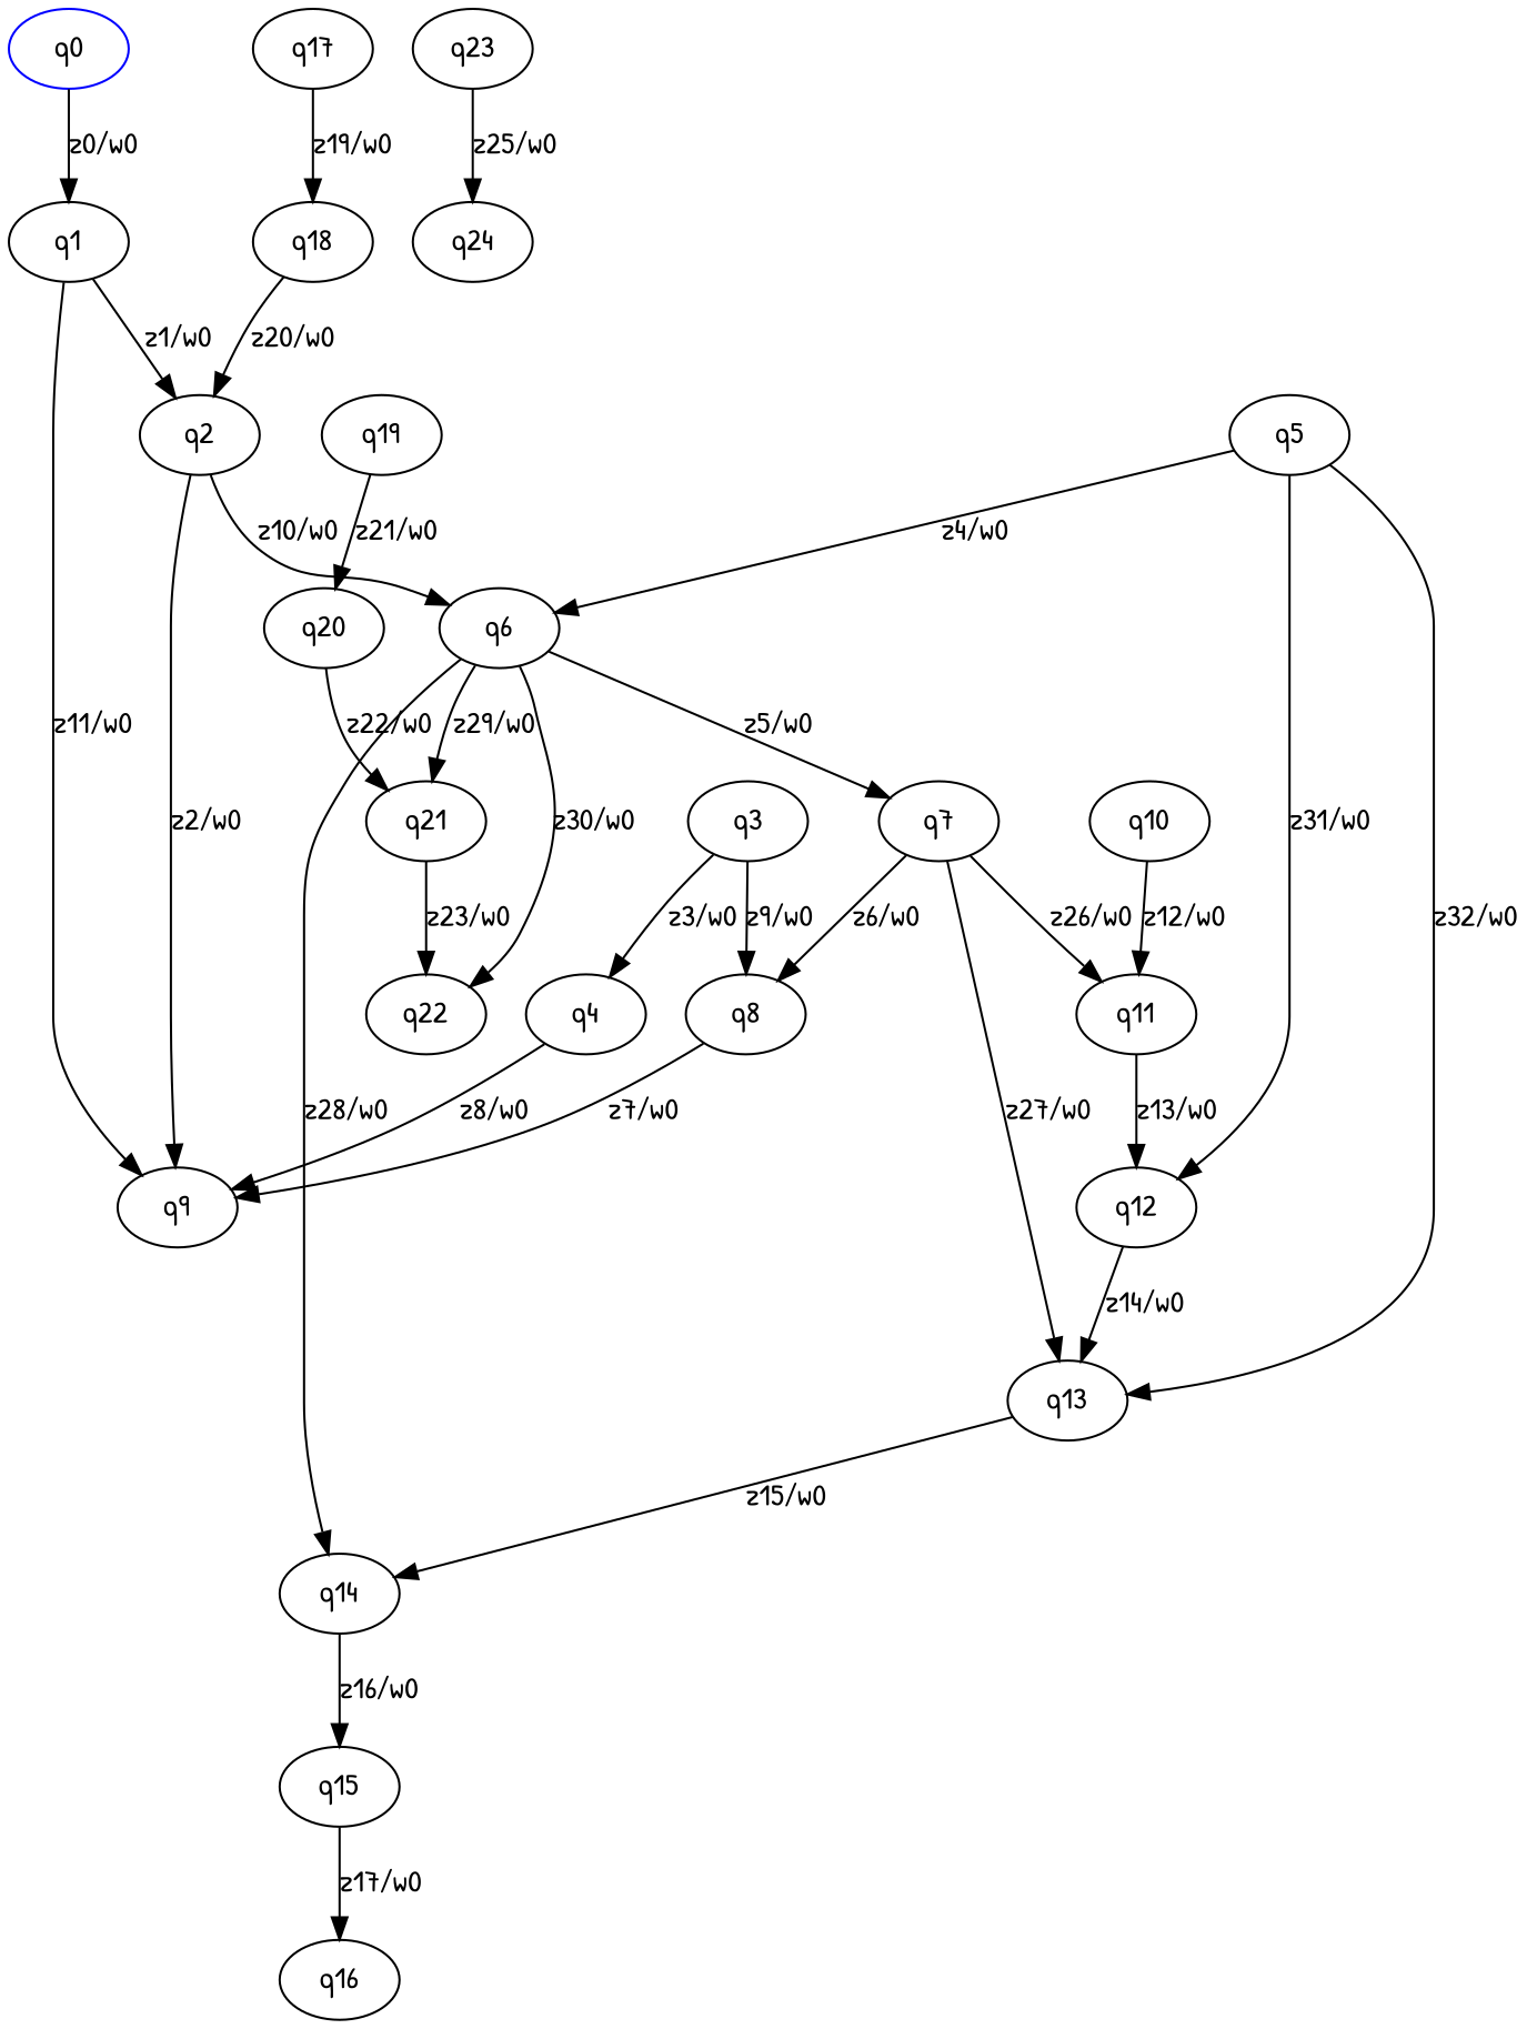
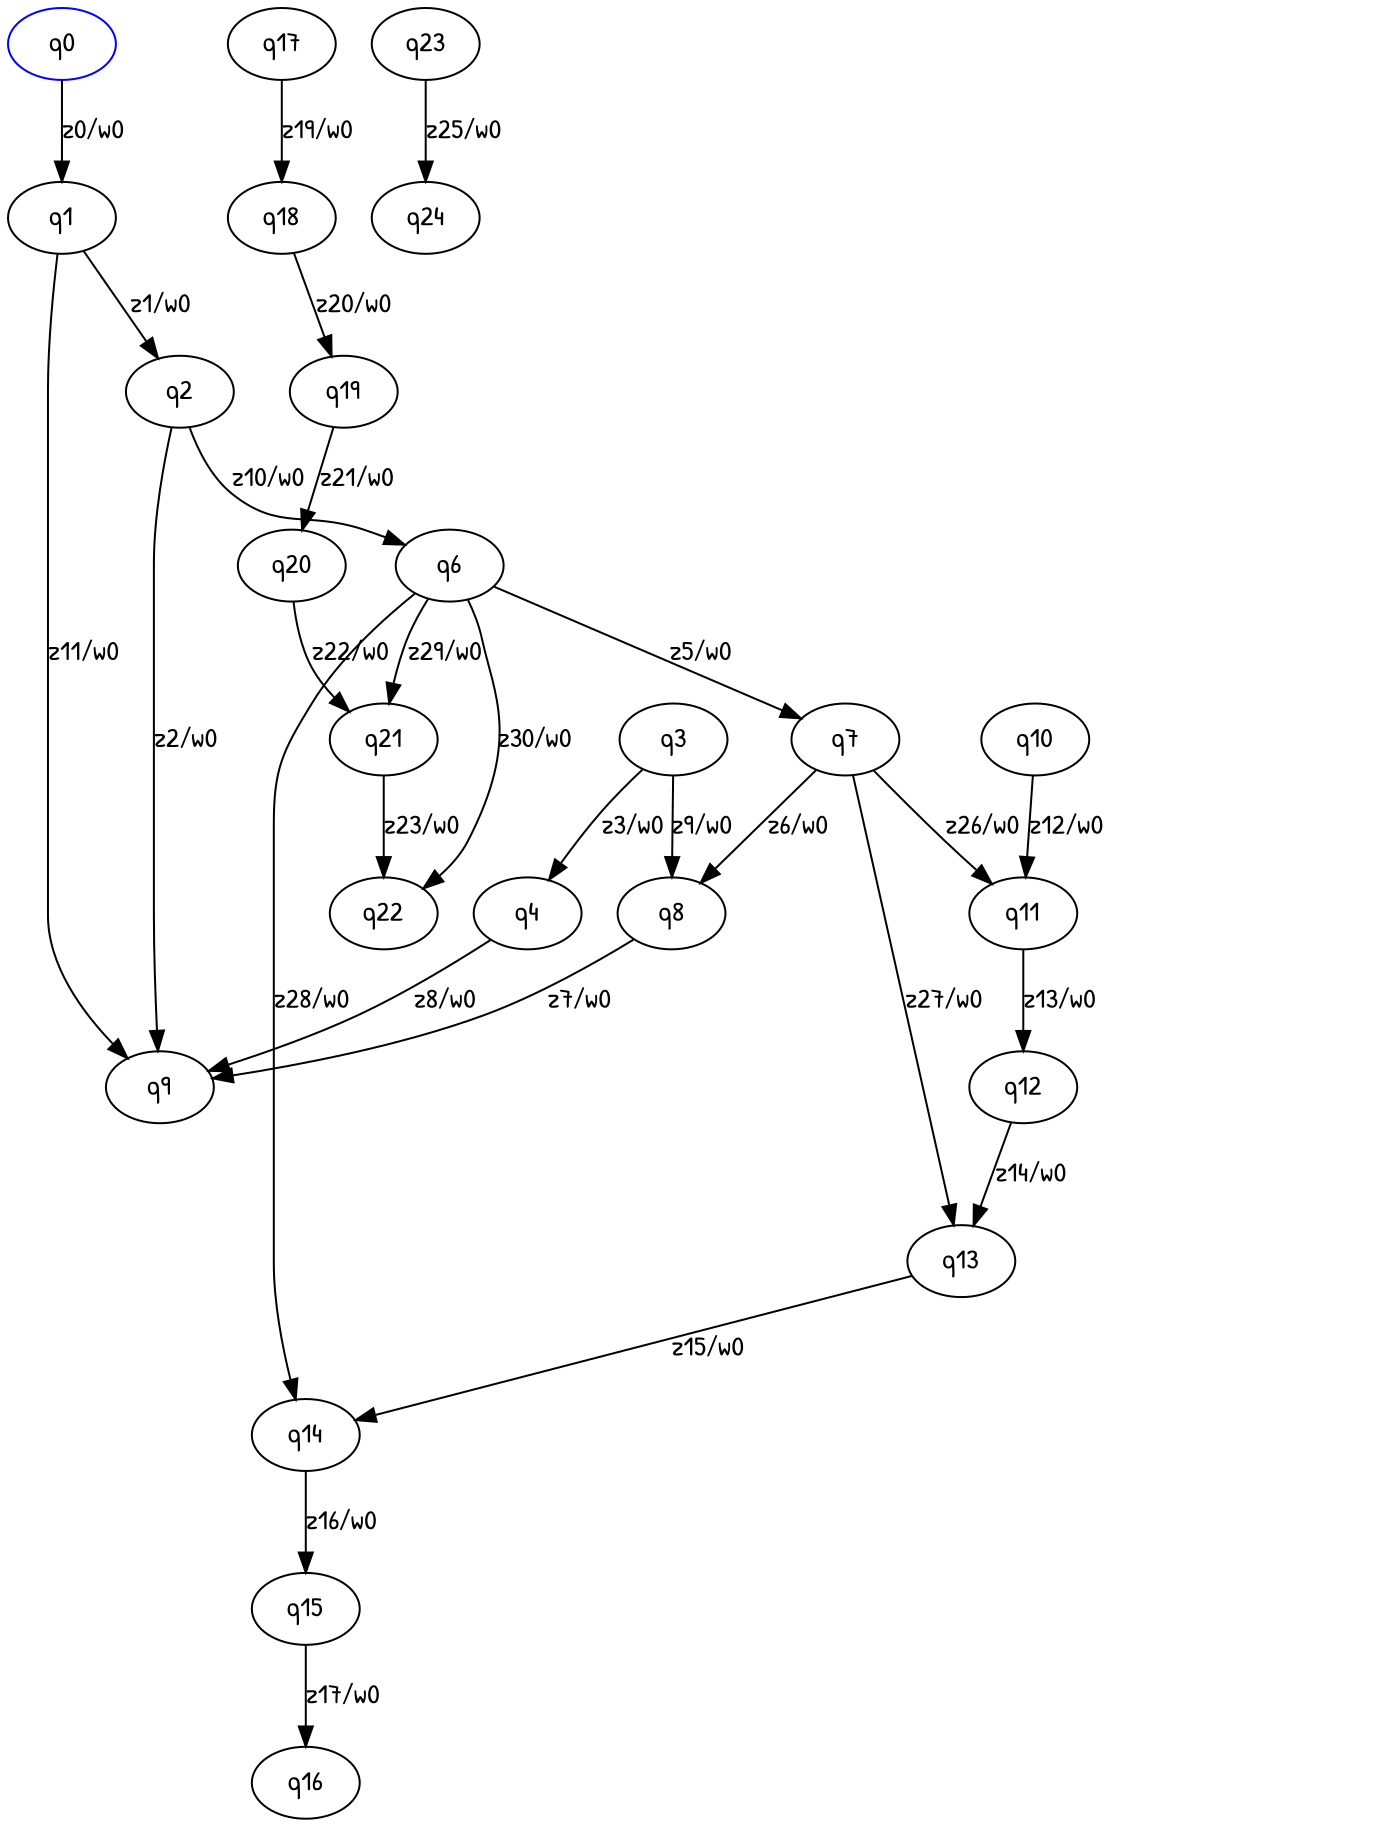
  digraph {
    fontname="Patrick Hand"
    node [fontname="Patrick Hand"]
    edge [fontname="Patrick Hand"]
    q0 [color=blue]
    q1
    q2
    q9
    q6
    q3
    q4
    q8
    q7
    q14
    q21
    q22
    q13
    q11
    q15
-   q5
    q12
    q16
    q23
    q24
    q10
    q17
    q18
    q19
    q20
    q0 -> q1 [label="z0/w0"]
    q1 -> q2 [label="z1/w0"]
    q1 -> q9 [label="z11/w0"]
    q2 -> q9 [label="z2/w0"]
    q2 -> q6 [label="z10/w0"]
    q6 -> q7 [label="z5/w0"]
    q6 -> q14 [label="z28/w0"]
    q6 -> q21 [label="z29/w0"]
    q6 -> q22 [label="z30/w0"]
    q3 -> q4 [label="z3/w0"]
    q3 -> q8 [label="z9/w0"]
    q4 -> q9 [label="z8/w0"]
    q8 -> q9 [label="z7/w0"]
    q7 -> q8 [label="z6/w0"]
    q7 -> q13 [label="z27/w0"]
    q7 -> q11 [label="z26/w0"]
    q14 -> q15 [label="z16/w0"]
    q21 -> q22 [label="z23/w0"]
    q13 -> q14 [label="z15/w0"]
    q11 -> q12 [label="z13/w0"]
    q15 -> q16 [label="z17/w0"]
-   q5 -> q6 [label="z4/w0"]
-   q5 -> q13 [label="z32/w0"]
-   q5 -> q12 [label="z31/w0"]
    q12 -> q13 [label="z14/w0"]
    q23 -> q24 [label="z25/w0"]
    q10 -> q11 [label="z12/w0"]
    q17 -> q18 [label="z19/w0"]
-   q18 -> q2 [label="z20/w0"]
+   q18 -> q19 [label="z20/w0"]
    q19 -> q20 [label="z21/w0"]
    q20 -> q21 [label="z22/w0"]
  }
